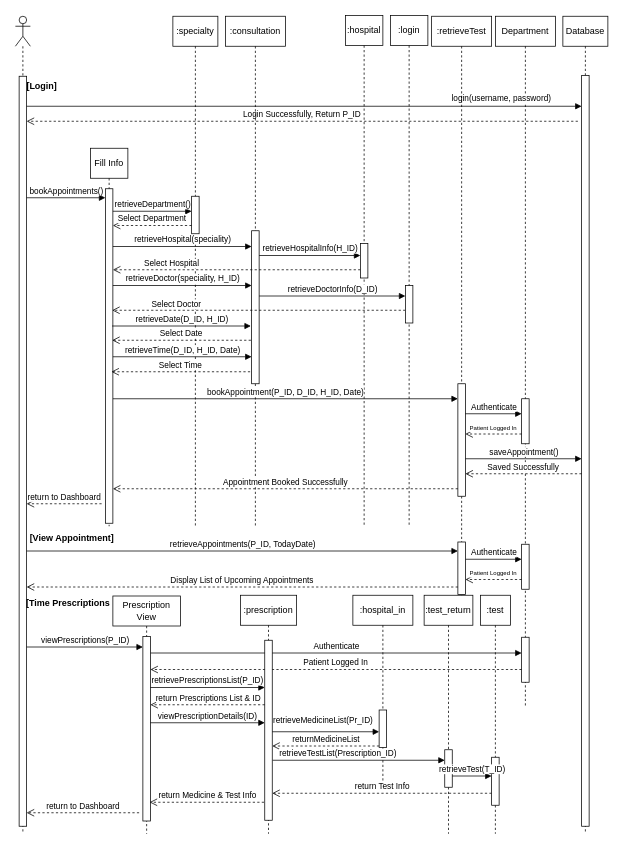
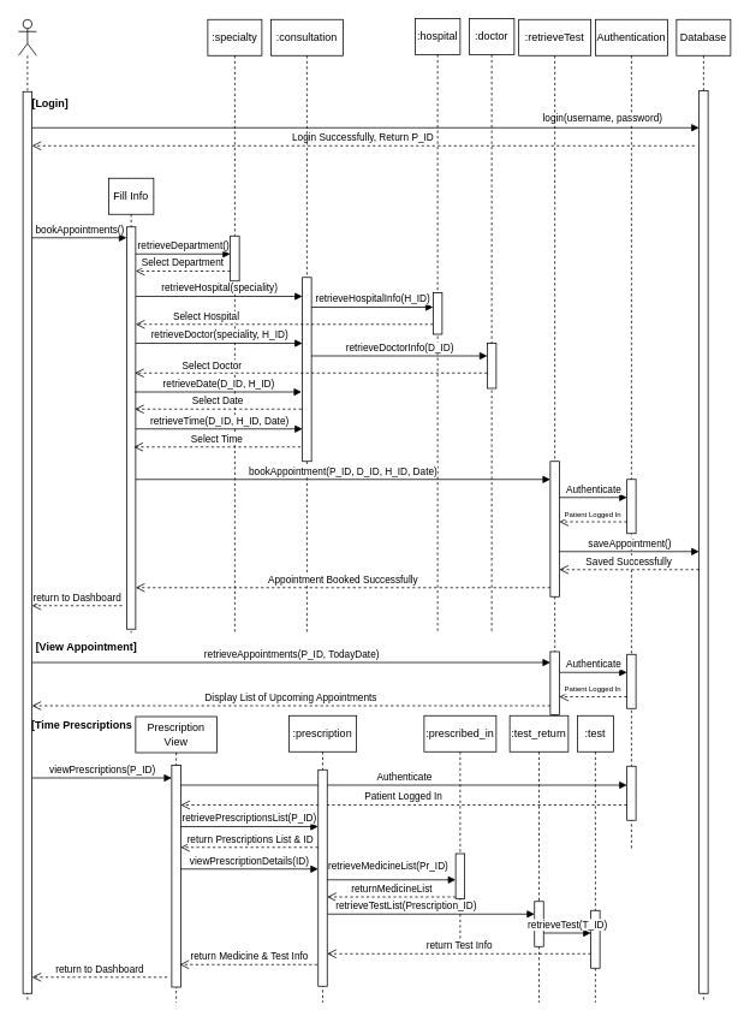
  <mxCell id="0" />
  <mxCell id="1" parent="0" />
  <mxCell id="2" value="Authenticate" style="html=1;verticalAlign=bottom;endArrow=block;curved=0;rounded=0;" parent="1" edge="1"><mxGeometry width="80" relative="1" as="geometry"><mxPoint x="200" y="870" as="sourcePoint" /><mxPoint x="695" y="870" as="targetPoint" /></mxGeometry></mxCell>
  <mxCell id="3" value="" style="shape=umlLifeline;perimeter=lifelinePerimeter;whiteSpace=wrap;html=1;container=1;dropTarget=0;collapsible=0;recursiveResize=0;outlineConnect=0;portConstraint=eastwest;newEdgeStyle={&quot;curved&quot;:0,&quot;rounded&quot;:0};participant=umlActor;" parent="1" vertex="1"><mxGeometry x="20" y="21" width="20" height="1090" as="geometry" /></mxCell>
  <mxCell id="4" value="" style="html=1;points=[[0,0,0,0,5],[0,1,0,0,-5],[1,0,0,0,5],[1,1,0,0,-5]];perimeter=orthogonalPerimeter;outlineConnect=0;targetShapes=umlLifeline;portConstraint=eastwest;newEdgeStyle={&quot;curved&quot;:0,&quot;rounded&quot;:0};" parent="3" vertex="1"><mxGeometry x="5" y="80" width="10" height="1000" as="geometry" /></mxCell>
  <mxCell id="5" value="Database" style="shape=umlLifeline;perimeter=lifelinePerimeter;whiteSpace=wrap;html=1;container=1;dropTarget=0;collapsible=0;recursiveResize=0;outlineConnect=0;portConstraint=eastwest;newEdgeStyle={&quot;curved&quot;:0,&quot;rounded&quot;:0};" parent="1" vertex="1"><mxGeometry x="750" y="21" width="60" height="1090" as="geometry" /></mxCell>
  <mxCell id="6" value="" style="html=1;points=[[0,0,0,0,5],[0,1,0,0,-5],[1,0,0,0,5],[1,1,0,0,-5]];perimeter=orthogonalPerimeter;outlineConnect=0;targetShapes=umlLifeline;portConstraint=eastwest;newEdgeStyle={&quot;curved&quot;:0,&quot;rounded&quot;:0};" parent="5" vertex="1"><mxGeometry x="25" y="79" width="10" height="1001" as="geometry" /></mxCell>
  <mxCell id="7" value="[Login]" style="text;align=center;fontStyle=1;verticalAlign=middle;spacingLeft=3;spacingRight=3;strokeColor=none;rotatable=0;points=[[0,0.5],[1,0.5]];portConstraint=eastwest;html=1;" parent="1" vertex="1"><mxGeometry x="30" y="101" width="50" height="26" as="geometry" /></mxCell>
- <mxCell id="8" value="Department" style="shape=umlLifeline;perimeter=lifelinePerimeter;whiteSpace=wrap;html=1;container=1;dropTarget=0;collapsible=0;recursiveResize=0;outlineConnect=0;portConstraint=eastwest;newEdgeStyle={&quot;curved&quot;:0,&quot;rounded&quot;:0};" parent="1" vertex="1"><mxGeometry x="660" y="21" width="80" height="920" as="geometry" /></mxCell>
+ <mxCell id="8" value="Authentication" style="shape=umlLifeline;perimeter=lifelinePerimeter;whiteSpace=wrap;html=1;container=1;dropTarget=0;collapsible=0;recursiveResize=0;outlineConnect=0;portConstraint=eastwest;newEdgeStyle={&quot;curved&quot;:0,&quot;rounded&quot;:0};" parent="1" vertex="1"><mxGeometry x="660" y="21" width="80" height="920" as="geometry" /></mxCell>
  <mxCell id="9" value="" style="html=1;points=[[0,0,0,0,5],[0,1,0,0,-5],[1,0,0,0,5],[1,1,0,0,-5]];perimeter=orthogonalPerimeter;outlineConnect=0;targetShapes=umlLifeline;portConstraint=eastwest;newEdgeStyle={&quot;curved&quot;:0,&quot;rounded&quot;:0};" parent="8" vertex="1"><mxGeometry x="35" y="510" width="10" height="60" as="geometry" /></mxCell>
  <mxCell id="10" value="" style="html=1;points=[[0,0,0,0,5],[0,1,0,0,-5],[1,0,0,0,5],[1,1,0,0,-5]];perimeter=orthogonalPerimeter;outlineConnect=0;targetShapes=umlLifeline;portConstraint=eastwest;newEdgeStyle={&quot;curved&quot;:0,&quot;rounded&quot;:0};" parent="8" vertex="1"><mxGeometry x="35" y="704" width="10" height="60" as="geometry" /></mxCell>
  <mxCell id="11" value="Authenticate" style="html=1;verticalAlign=bottom;endArrow=block;curved=0;rounded=0;" parent="8" target="10" edge="1"><mxGeometry width="80" relative="1" as="geometry"><mxPoint x="-40" y="724" as="sourcePoint" /><mxPoint x="20" y="724" as="targetPoint" /></mxGeometry></mxCell>
  <mxCell id="12" value="Patient Logged In" style="html=1;verticalAlign=bottom;endArrow=open;dashed=1;endSize=8;curved=0;rounded=0;fontSize=8;" parent="8" edge="1"><mxGeometry relative="1" as="geometry"><mxPoint x="35" y="751" as="sourcePoint" /><mxPoint x="-40" y="751" as="targetPoint" /></mxGeometry></mxCell>
  <mxCell id="13" value="" style="html=1;points=[[0,0,0,0,5],[0,1,0,0,-5],[1,0,0,0,5],[1,1,0,0,-5]];perimeter=orthogonalPerimeter;outlineConnect=0;targetShapes=umlLifeline;portConstraint=eastwest;newEdgeStyle={&quot;curved&quot;:0,&quot;rounded&quot;:0};" parent="8" vertex="1"><mxGeometry x="35" y="828" width="10" height="60" as="geometry" /></mxCell>
  <mxCell id="14" value="Patient Logged In" style="html=1;verticalAlign=bottom;endArrow=open;dashed=1;endSize=8;curved=0;rounded=0;fontSize=11;" parent="8" edge="1"><mxGeometry relative="1" as="geometry"><mxPoint x="35" y="871" as="sourcePoint" /><mxPoint x="-460" y="871" as="targetPoint" /></mxGeometry></mxCell>
  <mxCell id="15" value="login(username, password)" style="html=1;verticalAlign=middle;endArrow=block;curved=0;rounded=0;labelPosition=right;verticalLabelPosition=middle;align=left;" parent="1" source="4" edge="1"><mxGeometry x="0.527" y="10" width="80" relative="1" as="geometry"><mxPoint x="160" y="141" as="sourcePoint" /><mxPoint x="775" y="141" as="targetPoint" /><mxPoint as="offset" /></mxGeometry></mxCell>
  <mxCell id="16" value="Login Successfully, Return P_ID" style="html=1;verticalAlign=bottom;endArrow=open;dashed=1;endSize=8;curved=0;rounded=0;" parent="1" target="4" edge="1"><mxGeometry relative="1" as="geometry"><mxPoint x="770" y="161" as="sourcePoint" /><mxPoint x="60" y="161" as="targetPoint" /></mxGeometry></mxCell>
  <mxCell id="17" value="Fill Info" style="shape=umlLifeline;perimeter=lifelinePerimeter;whiteSpace=wrap;html=1;container=1;dropTarget=0;collapsible=0;recursiveResize=0;outlineConnect=0;portConstraint=eastwest;newEdgeStyle={&quot;curved&quot;:0,&quot;rounded&quot;:0};" parent="1" vertex="1"><mxGeometry x="120" y="197" width="50" height="504" as="geometry" /></mxCell>
  <mxCell id="18" value="" style="html=1;points=[[0,0,0,0,5],[0,1,0,0,-5],[1,0,0,0,5],[1,1,0,0,-5]];perimeter=orthogonalPerimeter;outlineConnect=0;targetShapes=umlLifeline;portConstraint=eastwest;newEdgeStyle={&quot;curved&quot;:0,&quot;rounded&quot;:0};" parent="17" vertex="1"><mxGeometry x="20" y="54" width="10" height="446" as="geometry" /></mxCell>
  <mxCell id="19" value="bookAppointments()" style="html=1;verticalAlign=bottom;endArrow=block;curved=0;rounded=0;" parent="1" edge="1"><mxGeometry width="80" relative="1" as="geometry"><mxPoint x="35" y="263" as="sourcePoint" /><mxPoint x="140" y="263" as="targetPoint" /></mxGeometry></mxCell>
  <mxCell id="20" value=":specialty" style="shape=umlLifeline;perimeter=lifelinePerimeter;whiteSpace=wrap;html=1;container=1;dropTarget=0;collapsible=0;recursiveResize=0;outlineConnect=0;portConstraint=eastwest;newEdgeStyle={&quot;curved&quot;:0,&quot;rounded&quot;:0};" parent="1" vertex="1"><mxGeometry x="230" y="21" width="60" height="680" as="geometry" /></mxCell>
  <mxCell id="21" value="" style="html=1;points=[[0,0,0,0,5],[0,1,0,0,-5],[1,0,0,0,5],[1,1,0,0,-5]];perimeter=orthogonalPerimeter;outlineConnect=0;targetShapes=umlLifeline;portConstraint=eastwest;newEdgeStyle={&quot;curved&quot;:0,&quot;rounded&quot;:0};" parent="20" vertex="1"><mxGeometry x="25" y="240" width="10" height="50" as="geometry" /></mxCell>
  <mxCell id="22" value="retrieveDepartment()" style="html=1;verticalAlign=bottom;endArrow=block;curved=0;rounded=0;" parent="1" target="21" edge="1"><mxGeometry width="80" relative="1" as="geometry"><mxPoint x="150" y="281" as="sourcePoint" /><mxPoint x="260" y="281" as="targetPoint" /></mxGeometry></mxCell>
  <mxCell id="23" value="Select Department" style="html=1;verticalAlign=bottom;endArrow=open;dashed=1;endSize=8;curved=0;rounded=0;" parent="1" edge="1"><mxGeometry relative="1" as="geometry"><mxPoint x="255" y="300" as="sourcePoint" /><mxPoint x="150" y="300" as="targetPoint" /></mxGeometry></mxCell>
  <mxCell id="24" value=":consultation" style="shape=umlLifeline;perimeter=lifelinePerimeter;whiteSpace=wrap;html=1;container=1;dropTarget=0;collapsible=0;recursiveResize=0;outlineConnect=0;portConstraint=eastwest;newEdgeStyle={&quot;curved&quot;:0,&quot;rounded&quot;:0};" parent="1" vertex="1"><mxGeometry x="300" y="21" width="80" height="680" as="geometry" /></mxCell>
  <mxCell id="25" value="" style="html=1;points=[[0,0,0,0,5],[0,1,0,0,-5],[1,0,0,0,5],[1,1,0,0,-5]];perimeter=orthogonalPerimeter;outlineConnect=0;targetShapes=umlLifeline;portConstraint=eastwest;newEdgeStyle={&quot;curved&quot;:0,&quot;rounded&quot;:0};" parent="24" vertex="1"><mxGeometry x="35" y="286" width="10" height="204" as="geometry" /></mxCell>
  <mxCell id="26" value="retrieveHospital(speciality)" style="html=1;verticalAlign=bottom;endArrow=block;curved=0;rounded=0;" parent="1" edge="1"><mxGeometry width="80" relative="1" as="geometry"><mxPoint x="150" y="328" as="sourcePoint" /><mxPoint x="335" y="328" as="targetPoint" /></mxGeometry></mxCell>
  <mxCell id="27" value="Select Hospital" style="html=1;verticalAlign=middle;endArrow=open;dashed=1;endSize=8;curved=0;rounded=0;labelPosition=right;verticalLabelPosition=middle;align=left;" parent="1" edge="1"><mxGeometry x="0.758" y="-8" relative="1" as="geometry"><mxPoint x="480" y="359" as="sourcePoint" /><mxPoint x="150" y="359" as="targetPoint" /><mxPoint as="offset" /></mxGeometry></mxCell>
  <mxCell id="28" value="retrieveDoctor(speciality, H_ID)" style="html=1;verticalAlign=bottom;endArrow=block;curved=0;rounded=0;" parent="1" edge="1"><mxGeometry width="80" relative="1" as="geometry"><mxPoint x="150" y="380" as="sourcePoint" /><mxPoint x="335" y="380" as="targetPoint" /></mxGeometry></mxCell>
  <mxCell id="29" value="Select Doctor" style="html=1;verticalAlign=middle;endArrow=open;dashed=1;endSize=8;curved=0;rounded=0;labelPosition=right;verticalLabelPosition=middle;align=left;" parent="1" source="36" edge="1"><mxGeometry x="0.739" y="-8" relative="1" as="geometry"><mxPoint x="334" y="413" as="sourcePoint" /><mxPoint x="149" y="413" as="targetPoint" /><mxPoint as="offset" /></mxGeometry></mxCell>
  <mxCell id="30" value="retrieveDate(D_ID, H_ID)" style="html=1;verticalAlign=bottom;endArrow=block;curved=0;rounded=0;" parent="1" edge="1"><mxGeometry width="80" relative="1" as="geometry"><mxPoint x="149" y="434" as="sourcePoint" /><mxPoint x="334" y="434" as="targetPoint" /></mxGeometry></mxCell>
  <mxCell id="31" value="Select Date" style="html=1;verticalAlign=bottom;endArrow=open;dashed=1;endSize=8;curved=0;rounded=0;" parent="1" edge="1"><mxGeometry relative="1" as="geometry"><mxPoint x="334" y="453" as="sourcePoint" /><mxPoint x="149" y="453" as="targetPoint" /></mxGeometry></mxCell>
  <mxCell id="32" value=":hospital" style="shape=umlLifeline;perimeter=lifelinePerimeter;whiteSpace=wrap;html=1;container=1;dropTarget=0;collapsible=0;recursiveResize=0;outlineConnect=0;portConstraint=eastwest;newEdgeStyle={&quot;curved&quot;:0,&quot;rounded&quot;:0};" parent="1" vertex="1"><mxGeometry x="460" y="20" width="50" height="681" as="geometry" /></mxCell>
  <mxCell id="33" value="" style="html=1;points=[[0,0,0,0,5],[0,1,0,0,-5],[1,0,0,0,5],[1,1,0,0,-5]];perimeter=orthogonalPerimeter;outlineConnect=0;targetShapes=umlLifeline;portConstraint=eastwest;newEdgeStyle={&quot;curved&quot;:0,&quot;rounded&quot;:0};" parent="32" vertex="1"><mxGeometry x="20" y="304" width="10" height="46" as="geometry" /></mxCell>
  <mxCell id="34" value="retrieveHospitalInfo(H_ID)" style="html=1;verticalAlign=bottom;endArrow=block;curved=0;rounded=0;" parent="1" edge="1"><mxGeometry width="80" relative="1" as="geometry"><mxPoint x="345" y="340" as="sourcePoint" /><mxPoint x="480" y="340" as="targetPoint" /></mxGeometry></mxCell>
- <mxCell id="35" value=":login" style="shape=umlLifeline;perimeter=lifelinePerimeter;whiteSpace=wrap;html=1;container=1;dropTarget=0;collapsible=0;recursiveResize=0;outlineConnect=0;portConstraint=eastwest;newEdgeStyle={&quot;curved&quot;:0,&quot;rounded&quot;:0};" parent="1" vertex="1"><mxGeometry x="520" y="20" width="50" height="681" as="geometry" /></mxCell>
+ <mxCell id="35" value=":doctor" style="shape=umlLifeline;perimeter=lifelinePerimeter;whiteSpace=wrap;html=1;container=1;dropTarget=0;collapsible=0;recursiveResize=0;outlineConnect=0;portConstraint=eastwest;newEdgeStyle={&quot;curved&quot;:0,&quot;rounded&quot;:0};" parent="1" vertex="1"><mxGeometry x="520" y="20" width="50" height="681" as="geometry" /></mxCell>
  <mxCell id="36" value="" style="html=1;points=[[0,0,0,0,5],[0,1,0,0,-5],[1,0,0,0,5],[1,1,0,0,-5]];perimeter=orthogonalPerimeter;outlineConnect=0;targetShapes=umlLifeline;portConstraint=eastwest;newEdgeStyle={&quot;curved&quot;:0,&quot;rounded&quot;:0};" parent="35" vertex="1"><mxGeometry x="20" y="360" width="10" height="50" as="geometry" /></mxCell>
  <mxCell id="37" value="retrieveDoctorInfo(D_ID)" style="html=1;verticalAlign=bottom;endArrow=block;curved=0;rounded=0;" parent="1" target="36" edge="1"><mxGeometry width="80" relative="1" as="geometry"><mxPoint x="345" y="394" as="sourcePoint" /><mxPoint x="480" y="394" as="targetPoint" /></mxGeometry></mxCell>
  <mxCell id="38" value="retrieveTime(D_ID, H_ID, Date)" style="html=1;verticalAlign=bottom;endArrow=block;curved=0;rounded=0;" parent="1" edge="1"><mxGeometry width="80" relative="1" as="geometry"><mxPoint x="150" y="475" as="sourcePoint" /><mxPoint x="335" y="475" as="targetPoint" /></mxGeometry></mxCell>
  <mxCell id="39" value="Select Time" style="html=1;verticalAlign=bottom;endArrow=open;dashed=1;endSize=8;curved=0;rounded=0;" parent="1" edge="1"><mxGeometry relative="1" as="geometry"><mxPoint x="333" y="495" as="sourcePoint" /><mxPoint x="148" y="495" as="targetPoint" /></mxGeometry></mxCell>
  <mxCell id="40" value=":retrieveTest" style="shape=umlLifeline;perimeter=lifelinePerimeter;whiteSpace=wrap;html=1;container=1;dropTarget=0;collapsible=0;recursiveResize=0;outlineConnect=0;portConstraint=eastwest;newEdgeStyle={&quot;curved&quot;:0,&quot;rounded&quot;:0};" parent="1" vertex="1"><mxGeometry x="575" y="21" width="80" height="790" as="geometry" /></mxCell>
  <mxCell id="41" value="" style="html=1;points=[[0,0,0,0,5],[0,1,0,0,-5],[1,0,0,0,5],[1,1,0,0,-5]];perimeter=orthogonalPerimeter;outlineConnect=0;targetShapes=umlLifeline;portConstraint=eastwest;newEdgeStyle={&quot;curved&quot;:0,&quot;rounded&quot;:0};" parent="40" vertex="1"><mxGeometry x="35" y="490" width="10" height="150" as="geometry" /></mxCell>
  <mxCell id="42" value="" style="html=1;points=[[0,0,0,0,5],[0,1,0,0,-5],[1,0,0,0,5],[1,1,0,0,-5]];perimeter=orthogonalPerimeter;outlineConnect=0;targetShapes=umlLifeline;portConstraint=eastwest;newEdgeStyle={&quot;curved&quot;:0,&quot;rounded&quot;:0};" parent="40" vertex="1"><mxGeometry x="35" y="701" width="10" height="70" as="geometry" /></mxCell>
  <mxCell id="43" value="bookAppointment(P_ID, D_ID, H_ID, Date)" style="html=1;verticalAlign=bottom;endArrow=block;curved=0;rounded=0;" parent="1" target="41" edge="1"><mxGeometry width="80" relative="1" as="geometry"><mxPoint x="150" y="531" as="sourcePoint" /><mxPoint x="280" y="531" as="targetPoint" /></mxGeometry></mxCell>
  <mxCell id="44" value="Authenticate" style="html=1;verticalAlign=bottom;endArrow=block;curved=0;rounded=0;" parent="1" target="9" edge="1"><mxGeometry width="80" relative="1" as="geometry"><mxPoint x="620" y="551" as="sourcePoint" /><mxPoint x="680" y="551" as="targetPoint" /></mxGeometry></mxCell>
  <mxCell id="45" value="Patient Logged In" style="html=1;verticalAlign=bottom;endArrow=open;dashed=1;endSize=8;curved=0;rounded=0;fontSize=8;" parent="1" edge="1"><mxGeometry relative="1" as="geometry"><mxPoint x="695" y="578" as="sourcePoint" /><mxPoint x="620" y="578" as="targetPoint" /></mxGeometry></mxCell>
  <mxCell id="46" value="saveAppointment()" style="html=1;verticalAlign=bottom;endArrow=block;curved=0;rounded=0;" parent="1" target="6" edge="1"><mxGeometry width="80" relative="1" as="geometry"><mxPoint x="620" y="611" as="sourcePoint" /><mxPoint x="700" y="611" as="targetPoint" /></mxGeometry></mxCell>
  <mxCell id="47" value="Saved Successfully" style="html=1;verticalAlign=bottom;endArrow=open;dashed=1;endSize=8;curved=0;rounded=0;" parent="1" source="6" edge="1"><mxGeometry relative="1" as="geometry"><mxPoint x="700" y="631" as="sourcePoint" /><mxPoint x="620" y="631" as="targetPoint" /></mxGeometry></mxCell>
  <mxCell id="48" value="Appointment Booked Successfully" style="html=1;verticalAlign=bottom;endArrow=open;dashed=1;endSize=8;curved=0;rounded=0;" parent="1" edge="1"><mxGeometry relative="1" as="geometry"><mxPoint x="610" y="651" as="sourcePoint" /><mxPoint x="150" y="651" as="targetPoint" /></mxGeometry></mxCell>
  <mxCell id="49" value="return to Dashboard" style="html=1;verticalAlign=bottom;endArrow=open;dashed=1;endSize=8;curved=0;rounded=0;" parent="1" target="4" edge="1"><mxGeometry relative="1" as="geometry"><mxPoint x="135" y="671" as="sourcePoint" /><mxPoint x="55" y="671" as="targetPoint" /></mxGeometry></mxCell>
  <mxCell id="50" value="[View Appointment]" style="text;align=center;fontStyle=1;verticalAlign=middle;spacingLeft=3;spacingRight=3;strokeColor=none;rotatable=0;points=[[0,0.5],[1,0.5]];portConstraint=eastwest;html=1;" parent="1" vertex="1"><mxGeometry x="40" y="704" width="110" height="26" as="geometry" /></mxCell>
  <mxCell id="51" value="retrieveAppointments(P_ID, TodayDate)" style="html=1;verticalAlign=bottom;endArrow=block;curved=0;rounded=0;" parent="1" edge="1"><mxGeometry width="80" relative="1" as="geometry"><mxPoint x="35" y="734" as="sourcePoint" /><mxPoint x="610" y="734" as="targetPoint" /></mxGeometry></mxCell>
  <mxCell id="52" value="Display List of Upcoming Appointments" style="html=1;verticalAlign=bottom;endArrow=open;dashed=1;endSize=8;curved=0;rounded=0;" parent="1" edge="1"><mxGeometry relative="1" as="geometry"><mxPoint x="610" y="782" as="sourcePoint" /><mxPoint x="35" y="782" as="targetPoint" /></mxGeometry></mxCell>
  <mxCell id="53" value="[Time Prescriptions" style="text;align=center;fontStyle=1;verticalAlign=middle;spacingLeft=3;spacingRight=3;strokeColor=none;rotatable=0;points=[[0,0.5],[1,0.5]];portConstraint=eastwest;html=1;" parent="1" vertex="1"><mxGeometry x="40" y="791" width="100" height="26" as="geometry" /></mxCell>
  <mxCell id="54" value=":prescription" style="shape=umlLifeline;perimeter=lifelinePerimeter;whiteSpace=wrap;html=1;container=1;dropTarget=0;collapsible=0;recursiveResize=0;outlineConnect=0;portConstraint=eastwest;newEdgeStyle={&quot;curved&quot;:0,&quot;rounded&quot;:0};" parent="1" vertex="1"><mxGeometry x="320" y="793" width="75" height="318" as="geometry" /></mxCell>
  <mxCell id="55" value="" style="html=1;points=[[0,0,0,0,5],[0,1,0,0,-5],[1,0,0,0,5],[1,1,0,0,-5]];perimeter=orthogonalPerimeter;outlineConnect=0;targetShapes=umlLifeline;portConstraint=eastwest;newEdgeStyle={&quot;curved&quot;:0,&quot;rounded&quot;:0};" parent="54" vertex="1"><mxGeometry x="32.5" y="60" width="10" height="240" as="geometry" /></mxCell>
  <mxCell id="56" value="viewPrescriptions(P_ID)" style="html=1;verticalAlign=bottom;endArrow=block;curved=0;rounded=0;" parent="1" edge="1"><mxGeometry width="80" relative="1" as="geometry"><mxPoint x="35" y="862" as="sourcePoint" /><mxPoint x="190" y="862" as="targetPoint" /></mxGeometry></mxCell>
  <mxCell id="57" value="Prescription View" style="shape=umlLifeline;perimeter=lifelinePerimeter;whiteSpace=wrap;html=1;container=1;dropTarget=0;collapsible=0;recursiveResize=0;outlineConnect=0;portConstraint=eastwest;newEdgeStyle={&quot;curved&quot;:0,&quot;rounded&quot;:0};" parent="1" vertex="1"><mxGeometry x="150" y="794" width="90" height="317" as="geometry" /></mxCell>
  <mxCell id="58" value="" style="html=1;points=[[0,0,0,0,5],[0,1,0,0,-5],[1,0,0,0,5],[1,1,0,0,-5]];perimeter=orthogonalPerimeter;outlineConnect=0;targetShapes=umlLifeline;portConstraint=eastwest;newEdgeStyle={&quot;curved&quot;:0,&quot;rounded&quot;:0};" parent="57" vertex="1"><mxGeometry x="40" y="54" width="10" height="246" as="geometry" /></mxCell>
  <mxCell id="59" value="retrievePrescriptionsList(P_ID)" style="html=1;verticalAlign=bottom;endArrow=block;curved=0;rounded=0;" parent="1" edge="1"><mxGeometry width="80" relative="1" as="geometry"><mxPoint x="200" y="916" as="sourcePoint" /><mxPoint x="352.5" y="916" as="targetPoint" /></mxGeometry></mxCell>
  <mxCell id="60" value="return Prescriptions List &amp;amp; ID" style="html=1;verticalAlign=bottom;endArrow=open;dashed=1;endSize=8;curved=0;rounded=0;" parent="1" edge="1"><mxGeometry relative="1" as="geometry"><mxPoint x="352.5" y="939" as="sourcePoint" /><mxPoint x="200" y="939" as="targetPoint" /></mxGeometry></mxCell>
  <mxCell id="61" value="viewPrescriptionDetails(ID)" style="html=1;verticalAlign=bottom;endArrow=block;curved=0;rounded=0;" parent="1" edge="1"><mxGeometry width="80" relative="1" as="geometry"><mxPoint x="200" y="963" as="sourcePoint" /><mxPoint x="352.5" y="963" as="targetPoint" /></mxGeometry></mxCell>
- <mxCell id="62" value=":hospital_in" style="shape=umlLifeline;perimeter=lifelinePerimeter;whiteSpace=wrap;html=1;container=1;dropTarget=0;collapsible=0;recursiveResize=0;outlineConnect=0;portConstraint=eastwest;newEdgeStyle={&quot;curved&quot;:0,&quot;rounded&quot;:0};" parent="1" vertex="1"><mxGeometry x="470" y="793" width="80" height="254" as="geometry" /></mxCell>
+ <mxCell id="62" value=":prescribed_in" style="shape=umlLifeline;perimeter=lifelinePerimeter;whiteSpace=wrap;html=1;container=1;dropTarget=0;collapsible=0;recursiveResize=0;outlineConnect=0;portConstraint=eastwest;newEdgeStyle={&quot;curved&quot;:0,&quot;rounded&quot;:0};" parent="1" vertex="1"><mxGeometry x="470" y="793" width="80" height="254" as="geometry" /></mxCell>
  <mxCell id="63" value="" style="html=1;points=[[0,0,0,0,5],[0,1,0,0,-5],[1,0,0,0,5],[1,1,0,0,-5]];perimeter=orthogonalPerimeter;outlineConnect=0;targetShapes=umlLifeline;portConstraint=eastwest;newEdgeStyle={&quot;curved&quot;:0,&quot;rounded&quot;:0};" parent="62" vertex="1"><mxGeometry x="35" y="153" width="10" height="50" as="geometry" /></mxCell>
  <mxCell id="64" value="retrieveMedicineList(Pr_ID)" style="html=1;verticalAlign=bottom;endArrow=block;curved=0;rounded=0;labelPosition=center;verticalLabelPosition=top;align=center;" parent="1" edge="1"><mxGeometry x="-0.053" y="6" width="80" relative="1" as="geometry"><mxPoint x="362.5" y="975" as="sourcePoint" /><mxPoint x="505" y="975" as="targetPoint" /><mxPoint as="offset" /></mxGeometry></mxCell>
  <mxCell id="65" value="returnMedicineList" style="html=1;verticalAlign=bottom;endArrow=open;dashed=1;endSize=8;curved=0;rounded=0;" parent="1" edge="1"><mxGeometry relative="1" as="geometry"><mxPoint x="505" y="994" as="sourcePoint" /><mxPoint x="362.5" y="994" as="targetPoint" /></mxGeometry></mxCell>
  <mxCell id="66" value=":test_return" style="shape=umlLifeline;perimeter=lifelinePerimeter;whiteSpace=wrap;html=1;container=1;dropTarget=0;collapsible=0;recursiveResize=0;outlineConnect=0;portConstraint=eastwest;newEdgeStyle={&quot;curved&quot;:0,&quot;rounded&quot;:0};" parent="1" vertex="1"><mxGeometry x="565" y="793" width="65" height="318" as="geometry" /></mxCell>
  <mxCell id="67" value="" style="html=1;points=[[0,0,0,0,5],[0,1,0,0,-5],[1,0,0,0,5],[1,1,0,0,-5]];perimeter=orthogonalPerimeter;outlineConnect=0;targetShapes=umlLifeline;portConstraint=eastwest;newEdgeStyle={&quot;curved&quot;:0,&quot;rounded&quot;:0};" parent="66" vertex="1"><mxGeometry x="27.5" y="206" width="10" height="50" as="geometry" /></mxCell>
  <mxCell id="68" value="return Test Info" style="html=1;verticalAlign=bottom;endArrow=open;dashed=1;endSize=8;curved=0;rounded=0;" parent="1" edge="1"><mxGeometry relative="1" as="geometry"><mxPoint x="655" y="1057" as="sourcePoint" /><mxPoint x="362.5" y="1057" as="targetPoint" /></mxGeometry></mxCell>
  <mxCell id="69" value=":test" style="shape=umlLifeline;perimeter=lifelinePerimeter;whiteSpace=wrap;html=1;container=1;dropTarget=0;collapsible=0;recursiveResize=0;outlineConnect=0;portConstraint=eastwest;newEdgeStyle={&quot;curved&quot;:0,&quot;rounded&quot;:0};" parent="1" vertex="1"><mxGeometry x="640" y="793" width="40" height="318" as="geometry" /></mxCell>
  <mxCell id="70" value="" style="html=1;points=[[0,0,0,0,5],[0,1,0,0,-5],[1,0,0,0,5],[1,1,0,0,-5]];perimeter=orthogonalPerimeter;outlineConnect=0;targetShapes=umlLifeline;portConstraint=eastwest;newEdgeStyle={&quot;curved&quot;:0,&quot;rounded&quot;:0};" parent="69" vertex="1"><mxGeometry x="15" y="216" width="10" height="64" as="geometry" /></mxCell>
  <mxCell id="71" value="retrieveTest(T_ID)" style="html=1;verticalAlign=bottom;endArrow=block;curved=0;rounded=0;" parent="1" edge="1"><mxGeometry width="80" relative="1" as="geometry"><mxPoint x="602.5" y="1034" as="sourcePoint" /><mxPoint x="655" y="1034" as="targetPoint" /></mxGeometry></mxCell>
  <mxCell id="72" value="retrieveTestList(Prescription_ID)" style="html=1;verticalAlign=bottom;endArrow=block;curved=0;rounded=0;labelPosition=center;verticalLabelPosition=top;align=center;" parent="1" edge="1"><mxGeometry x="-0.242" width="80" relative="1" as="geometry"><mxPoint x="363" y="1013" as="sourcePoint" /><mxPoint x="592.5" y="1013" as="targetPoint" /><mxPoint as="offset" /></mxGeometry></mxCell>
  <mxCell id="73" value="return Medicine &amp;amp; Test Info" style="html=1;verticalAlign=bottom;endArrow=open;dashed=1;endSize=8;curved=0;rounded=0;" parent="1" edge="1"><mxGeometry relative="1" as="geometry"><mxPoint x="351.5" y="1069" as="sourcePoint" /><mxPoint x="199" y="1069" as="targetPoint" /></mxGeometry></mxCell>
  <mxCell id="74" value="return to Dashboard" style="html=1;verticalAlign=bottom;endArrow=open;dashed=1;endSize=8;curved=0;rounded=0;" parent="1" edge="1"><mxGeometry relative="1" as="geometry"><mxPoint x="185" y="1083" as="sourcePoint" /><mxPoint x="35" y="1083" as="targetPoint" /></mxGeometry></mxCell>
